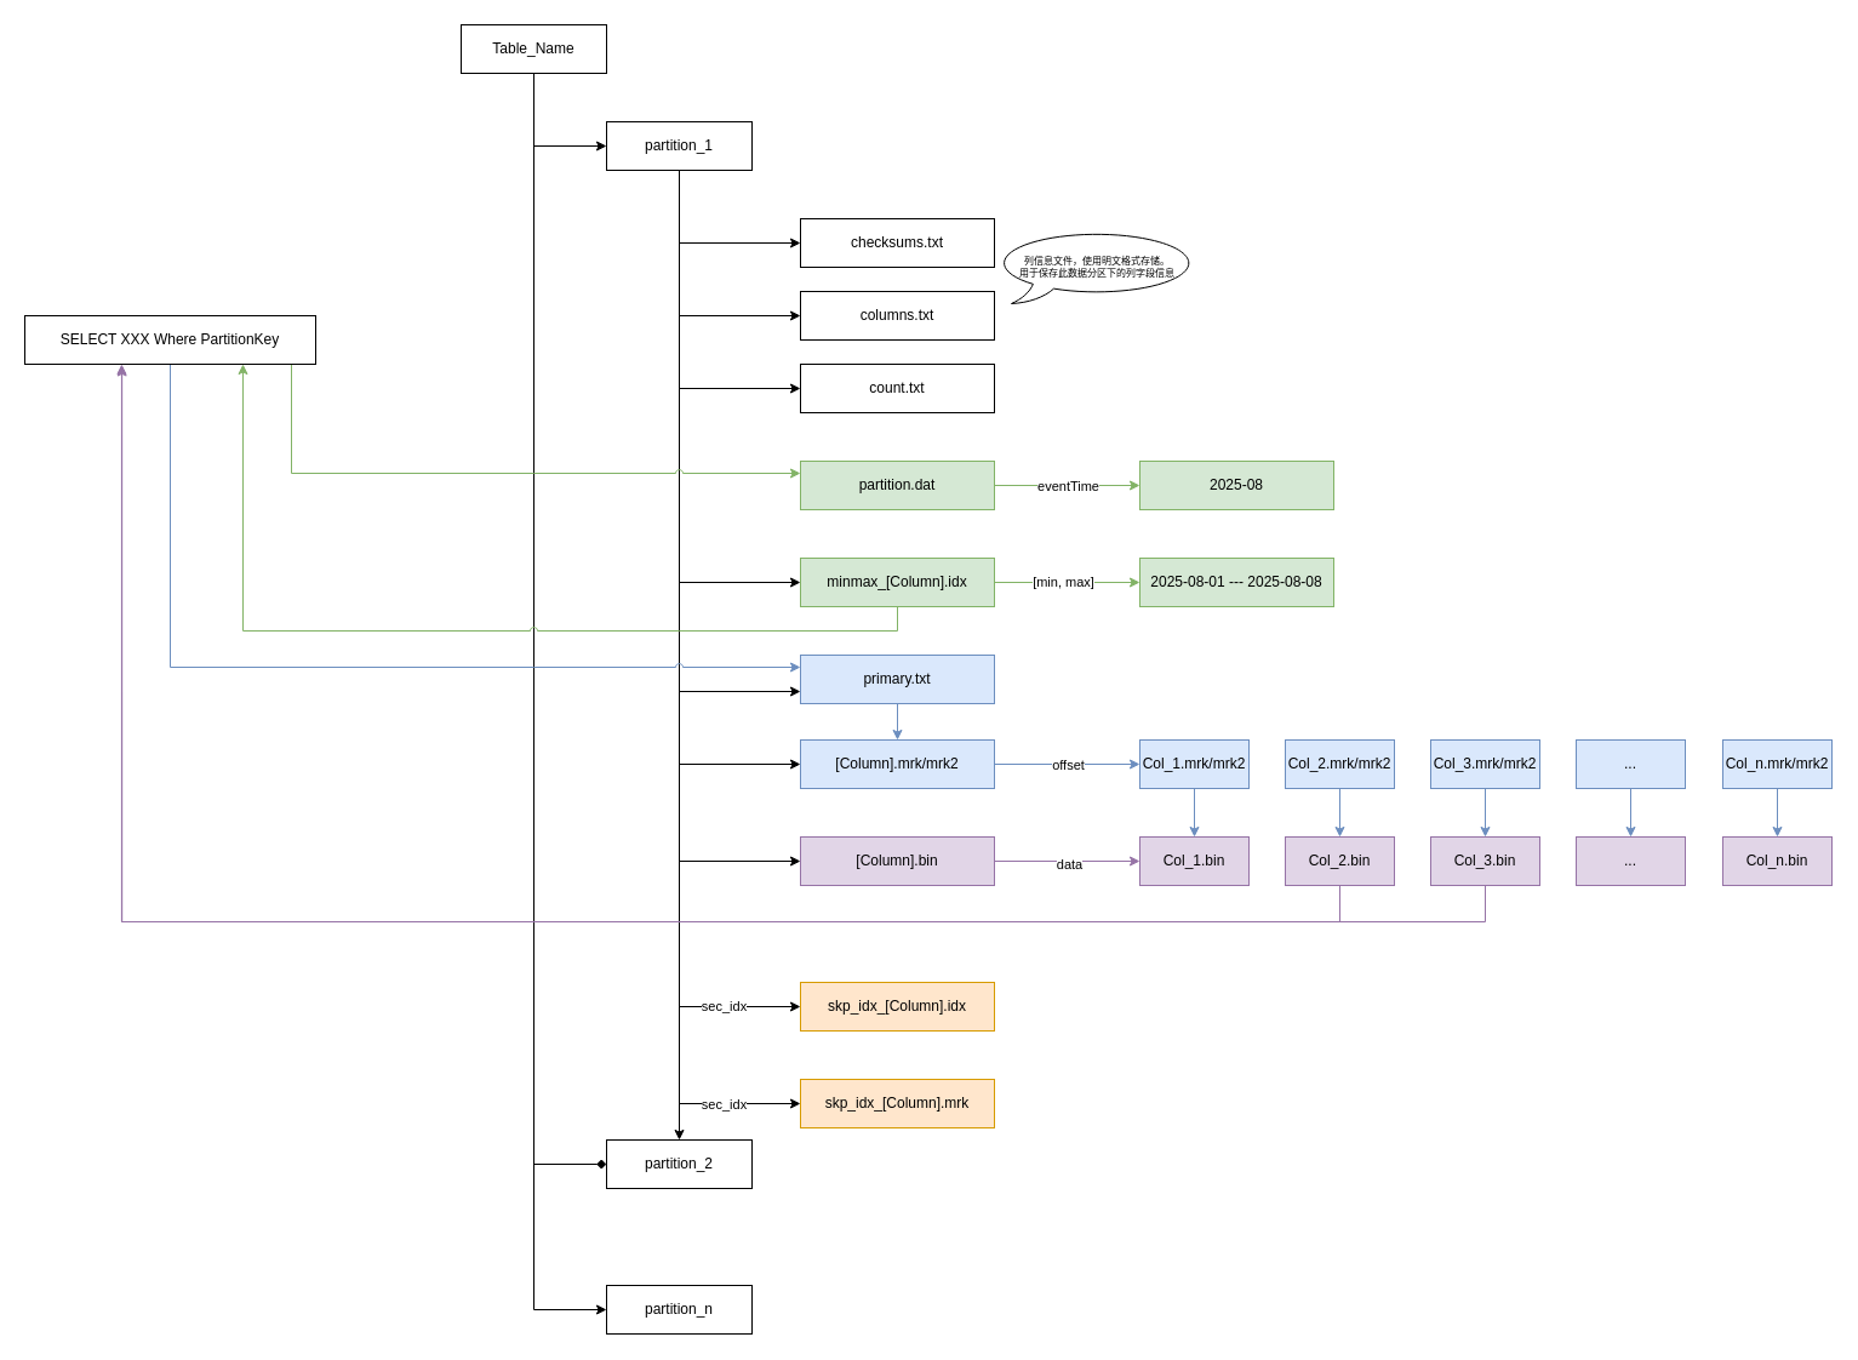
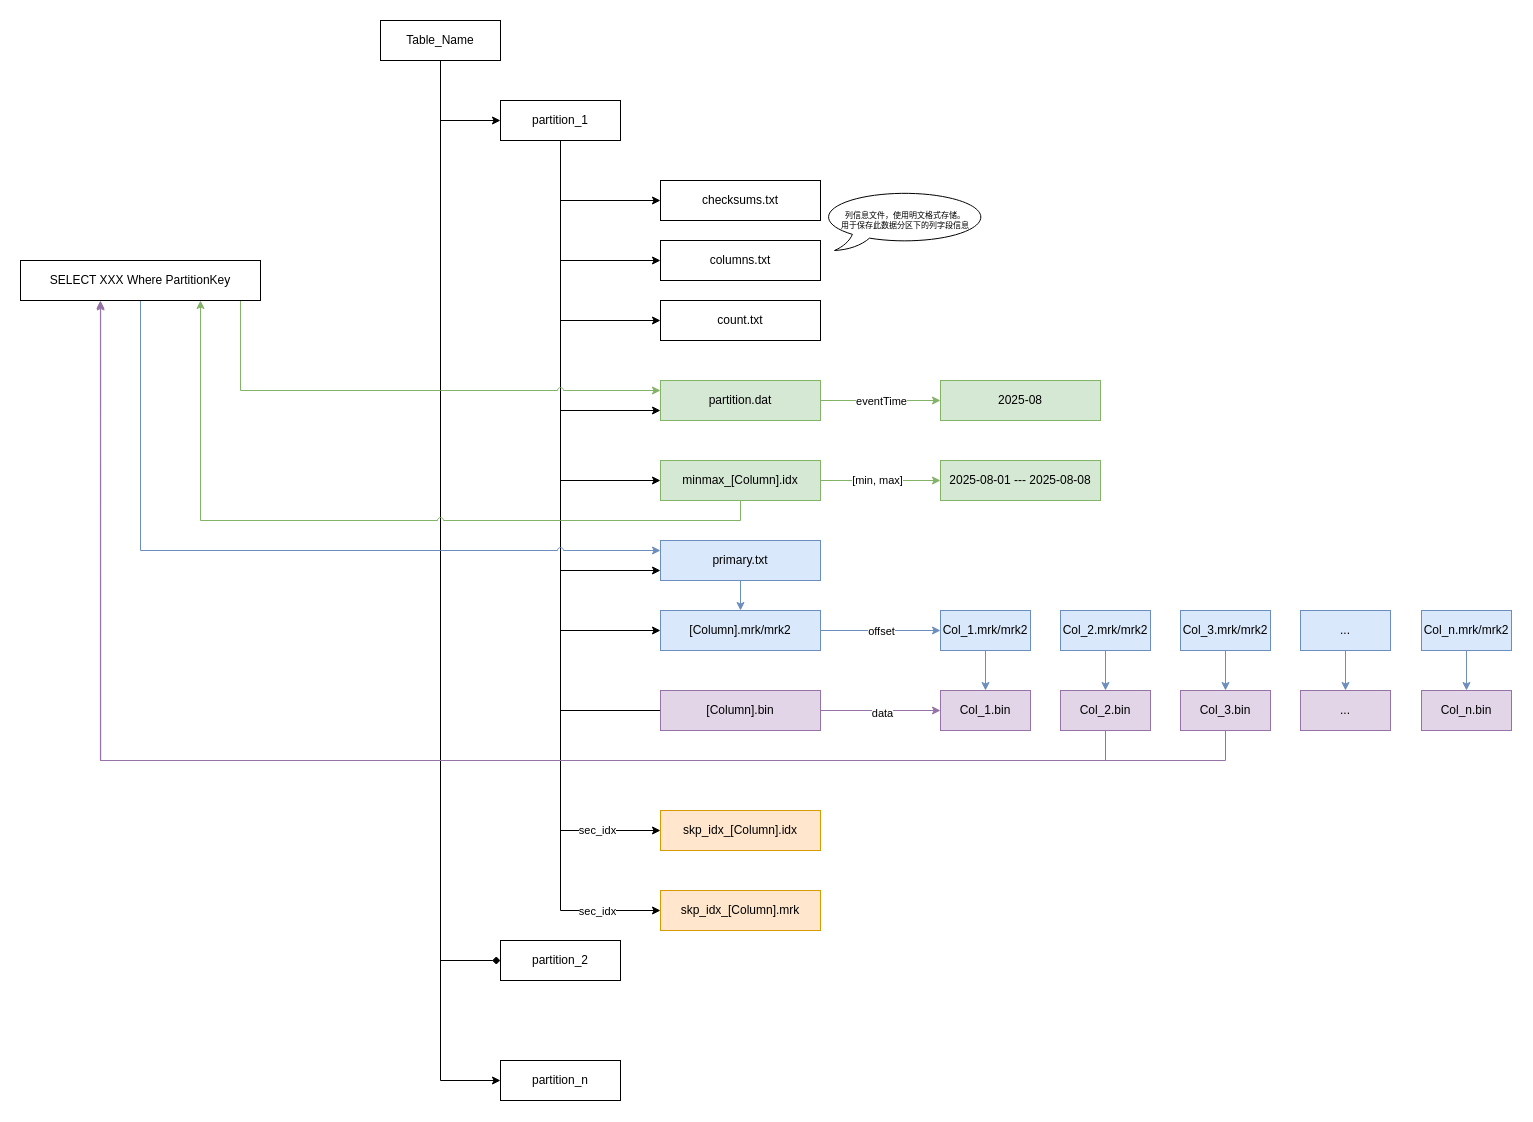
  <mxCell id="0" />
  <mxCell id="1" parent="0" />
  <mxCell id="2" value="" style="edgeStyle=orthogonalEdgeStyle;rounded=0;orthogonalLoop=1;jettySize=auto;html=1;entryX=0;entryY=0.5;entryDx=0;entryDy=0;" edge="1" parent="1" source="4" target="17"><mxGeometry relative="1" as="geometry" /></mxCell>
  <mxCell id="3" value="" style="edgeStyle=orthogonalEdgeStyle;rounded=0;orthogonalLoop=1;jettySize=auto;html=1;entryX=0;entryY=0.5;entryDx=0;entryDy=0;endArrow=diamond;" edge="1" parent="1" source="4" target="18"><mxGeometry relative="1" as="geometry"><mxPoint x="440" y="700" as="targetPoint" /></mxGeometry></mxCell>
  <mxCell id="4" value="Table_Name" style="rounded=0;whiteSpace=wrap;html=1;" vertex="1" parent="1"><mxGeometry x="380" y="20" width="120" height="40" as="geometry" /></mxCell>
  <mxCell id="5" style="edgeStyle=orthogonalEdgeStyle;rounded=0;orthogonalLoop=1;jettySize=auto;html=1;entryX=0;entryY=0.5;entryDx=0;entryDy=0;exitX=0.5;exitY=1;exitDx=0;exitDy=0;" edge="1" parent="1" source="17" target="21"><mxGeometry relative="1" as="geometry" /></mxCell>
  <mxCell id="6" style="edgeStyle=orthogonalEdgeStyle;rounded=0;orthogonalLoop=1;jettySize=auto;html=1;entryX=0;entryY=0.5;entryDx=0;entryDy=0;exitX=0.5;exitY=1;exitDx=0;exitDy=0;" edge="1" parent="1" source="17" target="22"><mxGeometry relative="1" as="geometry" /></mxCell>
  <mxCell id="7" style="edgeStyle=orthogonalEdgeStyle;rounded=0;orthogonalLoop=1;jettySize=auto;html=1;entryX=0;entryY=0.5;entryDx=0;entryDy=0;exitX=0.5;exitY=1;exitDx=0;exitDy=0;" edge="1" parent="1" source="17" target="23"><mxGeometry relative="1" as="geometry" /></mxCell>
  <mxCell id="8" style="edgeStyle=orthogonalEdgeStyle;rounded=0;orthogonalLoop=1;jettySize=auto;html=1;entryX=0;entryY=0.75;entryDx=0;entryDy=0;exitX=0.5;exitY=1;exitDx=0;exitDy=0;" edge="1" parent="1" source="17" target="25"><mxGeometry relative="1" as="geometry"><Array as="points"><mxPoint x="560" y="570" /></Array></mxGeometry></mxCell>
- <mxCell id="9" style="edgeStyle=orthogonalEdgeStyle;rounded=0;orthogonalLoop=1;jettySize=auto;html=1;entryX=0;entryY=0.5;entryDx=0;entryDy=0;exitX=0.5;exitY=1;exitDx=0;exitDy=0;" edge="1" parent="1" source="17" target="28"><mxGeometry relative="1" as="geometry" /></mxCell>
+ <mxCell id="9" style="edgeStyle=orthogonalEdgeStyle;rounded=0;orthogonalLoop=1;jettySize=auto;html=1;entryX=0;entryY=0.5;entryDx=0;entryDy=0;exitX=0.5;exitY=1;exitDx=0;exitDy=0;endArrow=none;" edge="1" parent="1" source="17" target="28"><mxGeometry relative="1" as="geometry" /></mxCell>
  <mxCell id="10" style="edgeStyle=orthogonalEdgeStyle;rounded=0;orthogonalLoop=1;jettySize=auto;html=1;entryX=0;entryY=0.5;entryDx=0;entryDy=0;exitX=0.5;exitY=1;exitDx=0;exitDy=0;" edge="1" parent="1" source="17" target="36"><mxGeometry relative="1" as="geometry" /></mxCell>
  <mxCell id="11" style="edgeStyle=orthogonalEdgeStyle;rounded=0;orthogonalLoop=1;jettySize=auto;html=1;entryX=0;entryY=0.5;entryDx=0;entryDy=0;exitX=0.5;exitY=1;exitDx=0;exitDy=0;" edge="1" parent="1" source="17" target="58"><mxGeometry relative="1" as="geometry" /></mxCell>
  <mxCell id="12" value="sec_idx" style="edgeLabel;html=1;align=center;verticalAlign=middle;resizable=0;points=[];" vertex="1" connectable="0" parent="11"><mxGeometry x="0.837" y="1" relative="1" as="geometry"><mxPoint as="offset" /></mxGeometry></mxCell>
  <mxCell id="13" style="edgeStyle=orthogonalEdgeStyle;rounded=0;orthogonalLoop=1;jettySize=auto;html=1;entryX=0;entryY=0.5;entryDx=0;entryDy=0;exitX=0.5;exitY=1;exitDx=0;exitDy=0;" edge="1" parent="1" source="17" target="59"><mxGeometry relative="1" as="geometry" /></mxCell>
  <mxCell id="14" value="sec_idx" style="edgeLabel;html=1;align=center;verticalAlign=middle;resizable=0;points=[];" vertex="1" connectable="0" parent="13"><mxGeometry x="0.853" relative="1" as="geometry"><mxPoint as="offset" /></mxGeometry></mxCell>
- <mxCell id="15" style="edgeStyle=orthogonalEdgeStyle;rounded=0;orthogonalLoop=1;jettySize=auto;html=1;exitX=0.5;exitY=1;exitDx=0;exitDy=0;" edge="1" parent="1" source="17" target="18"><mxGeometry relative="1" as="geometry" /></mxCell>
+ <mxCell id="15" style="edgeStyle=orthogonalEdgeStyle;rounded=0;orthogonalLoop=1;jettySize=auto;html=1;entryX=0;entryY=0.75;entryDx=0;entryDy=0;exitX=0.5;exitY=1;exitDx=0;exitDy=0;" edge="1" parent="1" source="17" target="53"><mxGeometry relative="1" as="geometry" /></mxCell>
  <mxCell id="16" style="edgeStyle=orthogonalEdgeStyle;rounded=0;orthogonalLoop=1;jettySize=auto;html=1;entryX=0;entryY=0.5;entryDx=0;entryDy=0;exitX=0.5;exitY=1;exitDx=0;exitDy=0;" edge="1" parent="1" source="17" target="57"><mxGeometry relative="1" as="geometry" /></mxCell>
  <mxCell id="17" value="partition_1" style="rounded=0;whiteSpace=wrap;html=1;" vertex="1" parent="1"><mxGeometry x="500" y="100" width="120" height="40" as="geometry" /></mxCell>
  <mxCell id="18" value="partition_2" style="rounded=0;whiteSpace=wrap;html=1;" vertex="1" parent="1"><mxGeometry x="500" y="940" width="120" height="40" as="geometry" /></mxCell>
  <mxCell id="19" value="" style="edgeStyle=orthogonalEdgeStyle;rounded=0;orthogonalLoop=1;jettySize=auto;html=1;entryX=0;entryY=0.5;entryDx=0;entryDy=0;exitX=0.5;exitY=1;exitDx=0;exitDy=0;jumpStyle=arc;" edge="1" parent="1" source="4" target="20"><mxGeometry relative="1" as="geometry"><mxPoint x="450" y="460" as="sourcePoint" /><mxPoint x="510" y="1120" as="targetPoint" /></mxGeometry></mxCell>
  <mxCell id="20" value="partition_n" style="rounded=0;whiteSpace=wrap;html=1;" vertex="1" parent="1"><mxGeometry x="500" y="1060" width="120" height="40" as="geometry" /></mxCell>
  <mxCell id="21" value="checksums.txt" style="rounded=0;whiteSpace=wrap;html=1;" vertex="1" parent="1"><mxGeometry x="660" y="180" width="160" height="40" as="geometry" /></mxCell>
  <mxCell id="22" value="columns.txt" style="rounded=0;whiteSpace=wrap;html=1;" vertex="1" parent="1"><mxGeometry x="660" y="240" width="160" height="40" as="geometry" /></mxCell>
  <mxCell id="23" value="count.txt" style="rounded=0;whiteSpace=wrap;html=1;" vertex="1" parent="1"><mxGeometry x="660" y="300" width="160" height="40" as="geometry" /></mxCell>
  <mxCell id="24" value="" style="edgeStyle=orthogonalEdgeStyle;rounded=0;orthogonalLoop=1;jettySize=auto;html=1;strokeWidth=1;fillColor=#dae8fc;strokeColor=#6c8ebf;" edge="1" parent="1" source="25" target="36"><mxGeometry relative="1" as="geometry" /></mxCell>
  <mxCell id="25" value="primary.txt" style="rounded=0;whiteSpace=wrap;html=1;fillColor=#dae8fc;strokeColor=#6c8ebf;" vertex="1" parent="1"><mxGeometry x="660" y="540" width="160" height="40" as="geometry" /></mxCell>
  <mxCell id="26" style="edgeStyle=orthogonalEdgeStyle;rounded=0;orthogonalLoop=1;jettySize=auto;html=1;entryX=0;entryY=0.5;entryDx=0;entryDy=0;fillColor=#e1d5e7;strokeColor=#9673a6;" edge="1" parent="1" source="28" target="29"><mxGeometry relative="1" as="geometry" /></mxCell>
  <mxCell id="27" value="data" style="edgeLabel;html=1;align=center;verticalAlign=middle;resizable=0;points=[];" vertex="1" connectable="0" parent="26"><mxGeometry x="0.009" y="-2" relative="1" as="geometry"><mxPoint as="offset" /></mxGeometry></mxCell>
  <mxCell id="28" value="[Column].bin" style="rounded=0;whiteSpace=wrap;html=1;fillColor=#e1d5e7;strokeColor=#9673a6;" vertex="1" parent="1"><mxGeometry x="660" y="690" width="160" height="40" as="geometry" /></mxCell>
  <mxCell id="29" value="Col_1.bin" style="rounded=0;whiteSpace=wrap;html=1;fillColor=#e1d5e7;strokeColor=#9673a6;" vertex="1" parent="1"><mxGeometry x="940" y="690" width="90" height="40" as="geometry" /></mxCell>
  <mxCell id="30" value="Col_2.bin" style="rounded=0;whiteSpace=wrap;html=1;fillColor=#e1d5e7;strokeColor=#9673a6;" vertex="1" parent="1"><mxGeometry x="1060" y="690" width="90" height="40" as="geometry" /></mxCell>
  <mxCell id="31" value="Col_3.bin" style="rounded=0;whiteSpace=wrap;html=1;fillColor=#e1d5e7;strokeColor=#9673a6;" vertex="1" parent="1"><mxGeometry x="1180" y="690" width="90" height="40" as="geometry" /></mxCell>
  <mxCell id="32" value="..." style="rounded=0;whiteSpace=wrap;html=1;fillColor=#e1d5e7;strokeColor=#9673a6;" vertex="1" parent="1"><mxGeometry x="1300" y="690" width="90" height="40" as="geometry" /></mxCell>
  <mxCell id="33" value="Col_n.bin" style="rounded=0;whiteSpace=wrap;html=1;fillColor=#e1d5e7;strokeColor=#9673a6;" vertex="1" parent="1"><mxGeometry x="1421" y="690" width="90" height="40" as="geometry" /></mxCell>
  <mxCell id="34" style="edgeStyle=orthogonalEdgeStyle;rounded=0;orthogonalLoop=1;jettySize=auto;html=1;entryX=0;entryY=0.5;entryDx=0;entryDy=0;fillColor=#dae8fc;strokeColor=#6c8ebf;" edge="1" parent="1" source="36" target="38"><mxGeometry relative="1" as="geometry" /></mxCell>
  <mxCell id="35" value="offset" style="edgeLabel;html=1;align=center;verticalAlign=middle;resizable=0;points=[];" vertex="1" connectable="0" parent="34"><mxGeometry relative="1" as="geometry"><mxPoint as="offset" /></mxGeometry></mxCell>
  <mxCell id="36" value="[Column].mrk/mrk2" style="rounded=0;whiteSpace=wrap;html=1;fillColor=#dae8fc;strokeColor=#6c8ebf;" vertex="1" parent="1"><mxGeometry x="660" y="610" width="160" height="40" as="geometry" /></mxCell>
  <mxCell id="37" style="edgeStyle=orthogonalEdgeStyle;rounded=0;orthogonalLoop=1;jettySize=auto;html=1;entryX=0.5;entryY=0;entryDx=0;entryDy=0;fillColor=#dae8fc;strokeColor=#6c8ebf;" edge="1" parent="1" source="38" target="29"><mxGeometry relative="1" as="geometry" /></mxCell>
  <mxCell id="38" value="Col_1.mrk/mrk2" style="rounded=0;whiteSpace=wrap;html=1;fillColor=#dae8fc;strokeColor=#6c8ebf;" vertex="1" parent="1"><mxGeometry x="940" y="610" width="90" height="40" as="geometry" /></mxCell>
  <mxCell id="39" style="edgeStyle=orthogonalEdgeStyle;rounded=0;orthogonalLoop=1;jettySize=auto;html=1;entryX=0.5;entryY=0;entryDx=0;entryDy=0;fillColor=#dae8fc;strokeColor=#6c8ebf;" edge="1" parent="1" source="40" target="30"><mxGeometry relative="1" as="geometry" /></mxCell>
  <mxCell id="40" value="Col_2.mrk/mrk2" style="rounded=0;whiteSpace=wrap;html=1;fillColor=#dae8fc;strokeColor=#6c8ebf;" vertex="1" parent="1"><mxGeometry x="1060" y="610" width="90" height="40" as="geometry" /></mxCell>
  <mxCell id="41" value="" style="edgeStyle=orthogonalEdgeStyle;rounded=0;orthogonalLoop=1;jettySize=auto;html=1;fillColor=#dae8fc;strokeColor=#6c8ebf;" edge="1" parent="1" source="42" target="31"><mxGeometry relative="1" as="geometry" /></mxCell>
  <mxCell id="42" value="Col_3.mrk/mrk2" style="rounded=0;whiteSpace=wrap;html=1;fillColor=#dae8fc;strokeColor=#6c8ebf;" vertex="1" parent="1"><mxGeometry x="1180" y="610" width="90" height="40" as="geometry" /></mxCell>
  <mxCell id="43" value="" style="edgeStyle=orthogonalEdgeStyle;rounded=0;orthogonalLoop=1;jettySize=auto;html=1;fillColor=#dae8fc;strokeColor=#6c8ebf;" edge="1" parent="1" source="44" target="32"><mxGeometry relative="1" as="geometry" /></mxCell>
  <mxCell id="44" value="..." style="rounded=0;whiteSpace=wrap;html=1;fillColor=#dae8fc;strokeColor=#6c8ebf;" vertex="1" parent="1"><mxGeometry x="1300" y="610" width="90" height="40" as="geometry" /></mxCell>
  <mxCell id="45" value="" style="edgeStyle=orthogonalEdgeStyle;rounded=0;orthogonalLoop=1;jettySize=auto;html=1;fillColor=#dae8fc;strokeColor=#6c8ebf;" edge="1" parent="1" source="46" target="33"><mxGeometry relative="1" as="geometry" /></mxCell>
  <mxCell id="46" value="Col_n.mrk/mrk2" style="rounded=0;whiteSpace=wrap;html=1;fillColor=#dae8fc;strokeColor=#6c8ebf;" vertex="1" parent="1"><mxGeometry x="1421" y="610" width="90" height="40" as="geometry" /></mxCell>
  <mxCell id="47" value="&lt;div&gt;&lt;span style=&quot;font-family: 宋体;&quot;&gt;列信息文件，使用明文格式存储。&lt;/span&gt;&lt;/div&gt;&lt;div&gt;&lt;span style=&quot;font-family: 宋体;&quot;&gt;用于保存此&lt;/span&gt;&lt;span style=&quot;font-family: 宋体; background-color: transparent; color: light-dark(rgb(0, 0, 0), rgb(255, 255, 255));&quot;&gt;数据分区下的列字段信息&lt;/span&gt;&lt;/div&gt;" style="whiteSpace=wrap;html=1;shape=mxgraph.basic.oval_callout;fontSize=8;" vertex="1" parent="1"><mxGeometry x="820" y="190" width="170" height="60" as="geometry" /></mxCell>
  <mxCell id="48" style="edgeStyle=orthogonalEdgeStyle;rounded=0;orthogonalLoop=1;jettySize=auto;html=1;entryX=0;entryY=0.25;entryDx=0;entryDy=0;fillColor=#d5e8d4;strokeColor=#82b366;jumpStyle=arc;" edge="1" parent="1" source="50" target="53"><mxGeometry relative="1" as="geometry"><Array as="points"><mxPoint x="240" y="390" /></Array></mxGeometry></mxCell>
  <mxCell id="49" style="edgeStyle=orthogonalEdgeStyle;rounded=0;orthogonalLoop=1;jettySize=auto;html=1;entryX=0;entryY=0.25;entryDx=0;entryDy=0;exitX=0.5;exitY=1;exitDx=0;exitDy=0;fillColor=#dae8fc;strokeColor=#6c8ebf;jumpStyle=arc;" edge="1" parent="1" source="50" target="25"><mxGeometry relative="1" as="geometry" /></mxCell>
  <mxCell id="50" value="SELECT XXX Where PartitionKey" style="rounded=0;whiteSpace=wrap;html=1;" vertex="1" parent="1"><mxGeometry x="20" y="260" width="240" height="40" as="geometry" /></mxCell>
  <mxCell id="51" value="" style="edgeStyle=orthogonalEdgeStyle;rounded=0;orthogonalLoop=1;jettySize=auto;html=1;fillColor=#d5e8d4;strokeColor=#82b366;" edge="1" parent="1" source="53" target="60"><mxGeometry relative="1" as="geometry" /></mxCell>
  <mxCell id="52" value="eventTime" style="edgeLabel;html=1;align=center;verticalAlign=middle;resizable=0;points=[];" vertex="1" connectable="0" parent="51"><mxGeometry x="-0.198" y="1" relative="1" as="geometry"><mxPoint x="12" y="1" as="offset" /></mxGeometry></mxCell>
  <mxCell id="53" value="partition.dat" style="rounded=0;whiteSpace=wrap;html=1;fillColor=#d5e8d4;strokeColor=#82b366;" vertex="1" parent="1"><mxGeometry x="660" y="380" width="160" height="40" as="geometry" /></mxCell>
  <mxCell id="54" style="edgeStyle=orthogonalEdgeStyle;rounded=0;orthogonalLoop=1;jettySize=auto;html=1;entryX=0;entryY=0.5;entryDx=0;entryDy=0;fillColor=#d5e8d4;strokeColor=#82b366;" edge="1" parent="1" source="57" target="61"><mxGeometry relative="1" as="geometry" /></mxCell>
  <mxCell id="55" value="[min, max]" style="edgeLabel;html=1;align=center;verticalAlign=middle;resizable=0;points=[];" vertex="1" connectable="0" parent="54"><mxGeometry x="-0.06" y="1" relative="1" as="geometry"><mxPoint as="offset" /></mxGeometry></mxCell>
  <mxCell id="56" style="edgeStyle=orthogonalEdgeStyle;rounded=0;orthogonalLoop=1;jettySize=auto;html=1;exitX=0.5;exitY=1;exitDx=0;exitDy=0;fillColor=#d5e8d4;strokeColor=#82b366;strokeWidth=1;jumpStyle=arc;entryX=0.75;entryY=1;entryDx=0;entryDy=0;" edge="1" parent="1" source="57" target="50"><mxGeometry relative="1" as="geometry" /></mxCell>
  <mxCell id="57" value="minmax_[Column].idx" style="rounded=0;whiteSpace=wrap;html=1;fillColor=#d5e8d4;strokeColor=#82b366;" vertex="1" parent="1"><mxGeometry x="660" y="460" width="160" height="40" as="geometry" /></mxCell>
  <mxCell id="58" value="skp_idx_[Column].idx" style="rounded=0;whiteSpace=wrap;html=1;fillColor=#ffe6cc;strokeColor=#d79b00;" vertex="1" parent="1"><mxGeometry x="660" y="810" width="160" height="40" as="geometry" /></mxCell>
  <mxCell id="59" value="skp_idx_[Column].mrk" style="rounded=0;whiteSpace=wrap;html=1;fillColor=#ffe6cc;strokeColor=#d79b00;" vertex="1" parent="1"><mxGeometry x="660" y="890" width="160" height="40" as="geometry" /></mxCell>
  <mxCell id="60" value="2025-08" style="rounded=0;whiteSpace=wrap;html=1;fillColor=#d5e8d4;strokeColor=#82b366;" vertex="1" parent="1"><mxGeometry x="940" y="380" width="160" height="40" as="geometry" /></mxCell>
  <mxCell id="61" value="2025-08-01 --- 2025-08-08" style="rounded=0;whiteSpace=wrap;html=1;fillColor=#d5e8d4;strokeColor=#82b366;" vertex="1" parent="1"><mxGeometry x="940" y="460" width="160" height="40" as="geometry" /></mxCell>
  <mxCell id="62" style="edgeStyle=orthogonalEdgeStyle;rounded=0;orthogonalLoop=1;jettySize=auto;html=1;entryX=0.333;entryY=1;entryDx=0;entryDy=0;entryPerimeter=0;fillColor=#e1d5e7;strokeColor=#9673a6;" edge="1" parent="1" source="30" target="50"><mxGeometry relative="1" as="geometry"><Array as="points"><mxPoint x="1105" y="760" /><mxPoint y="760" x="100" /></Array></mxGeometry></mxCell>
  <mxCell id="63" style="edgeStyle=orthogonalEdgeStyle;rounded=0;orthogonalLoop=1;jettySize=auto;html=1;entryX=0.334;entryY=1.036;entryDx=0;entryDy=0;entryPerimeter=0;fillColor=#e1d5e7;strokeColor=#9673a6;" edge="1" parent="1" source="31" target="50"><mxGeometry relative="1" as="geometry"><Array as="points"><mxPoint x="1225" y="760" /><mxPoint y="760" x="100" /></Array></mxGeometry></mxCell>
